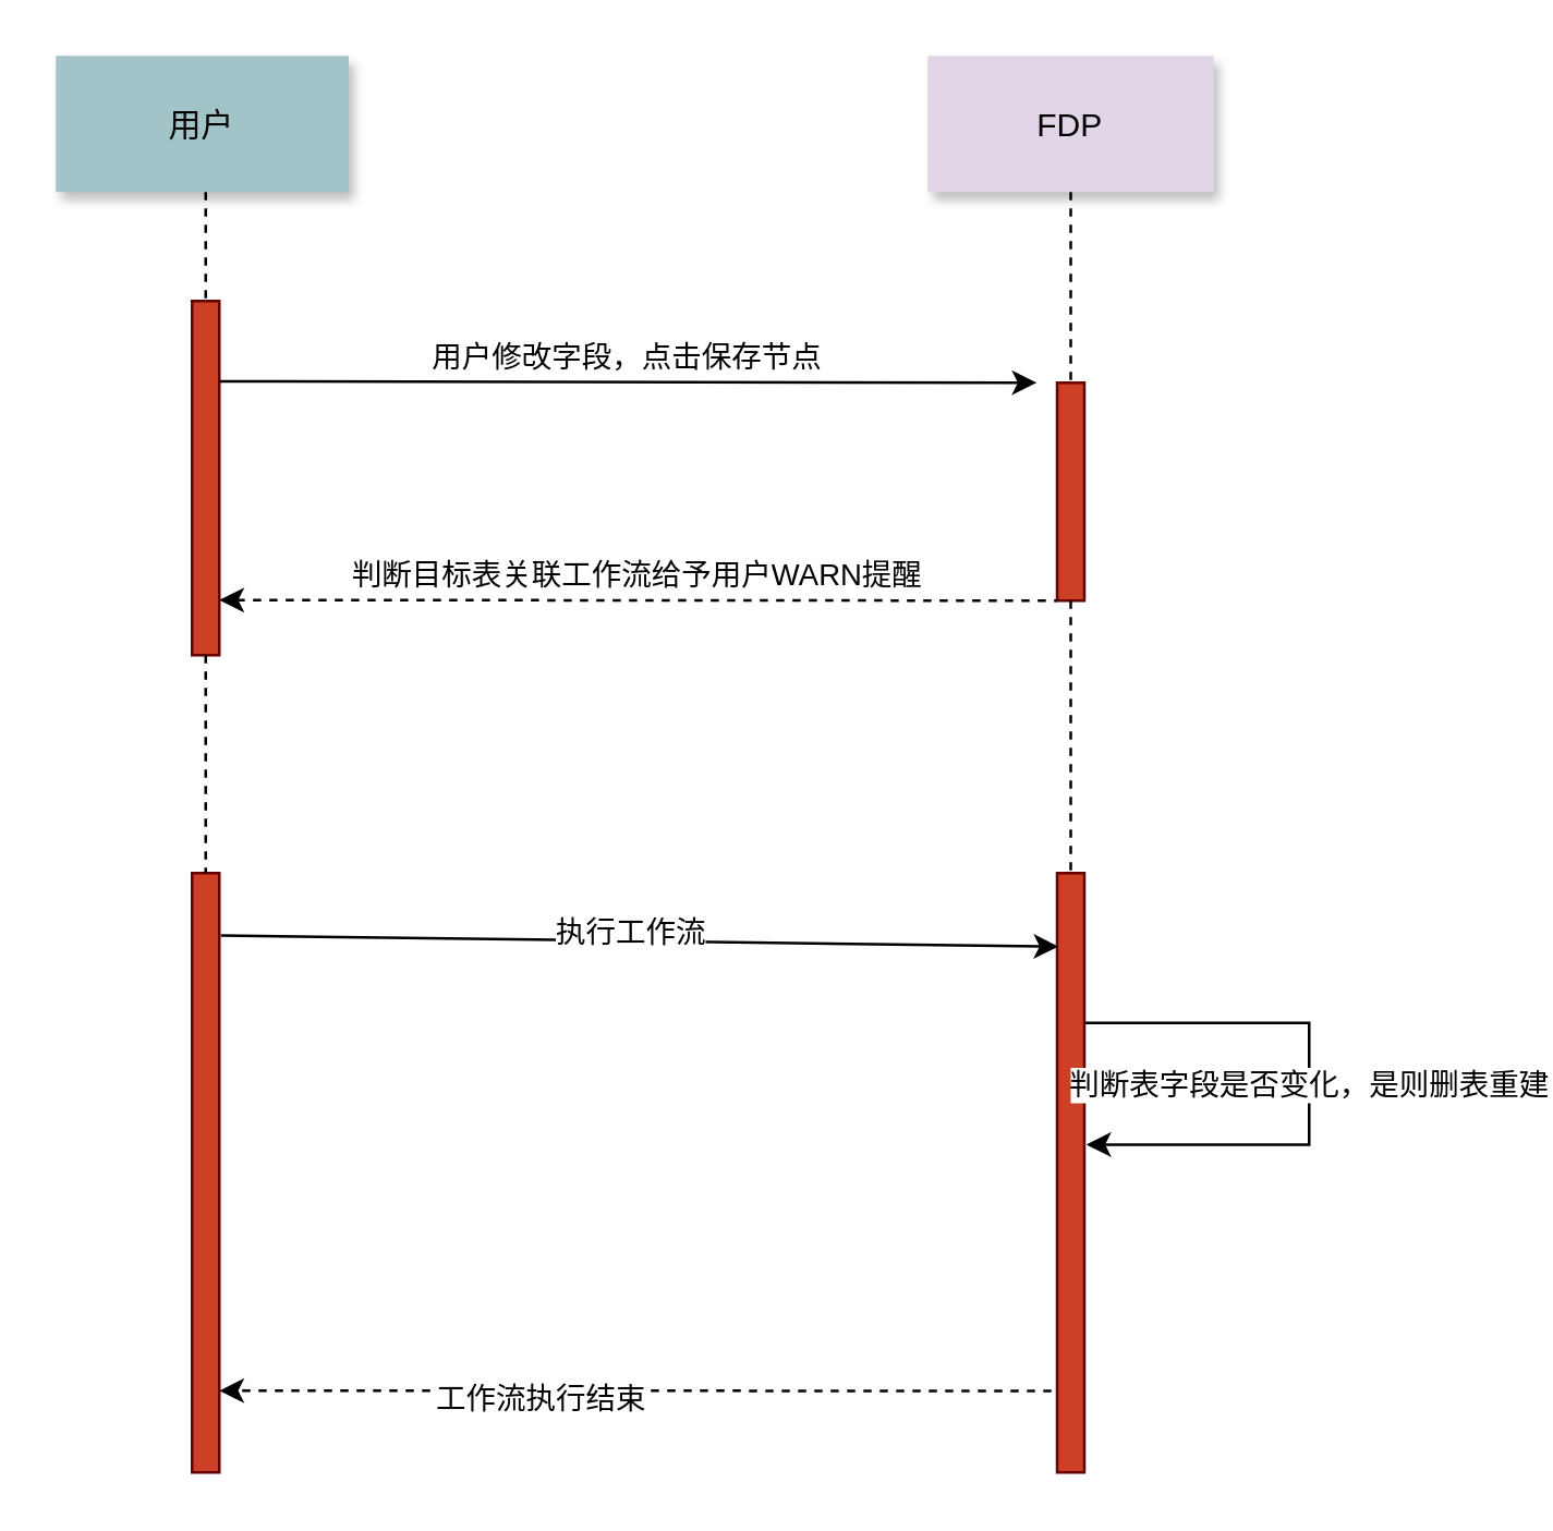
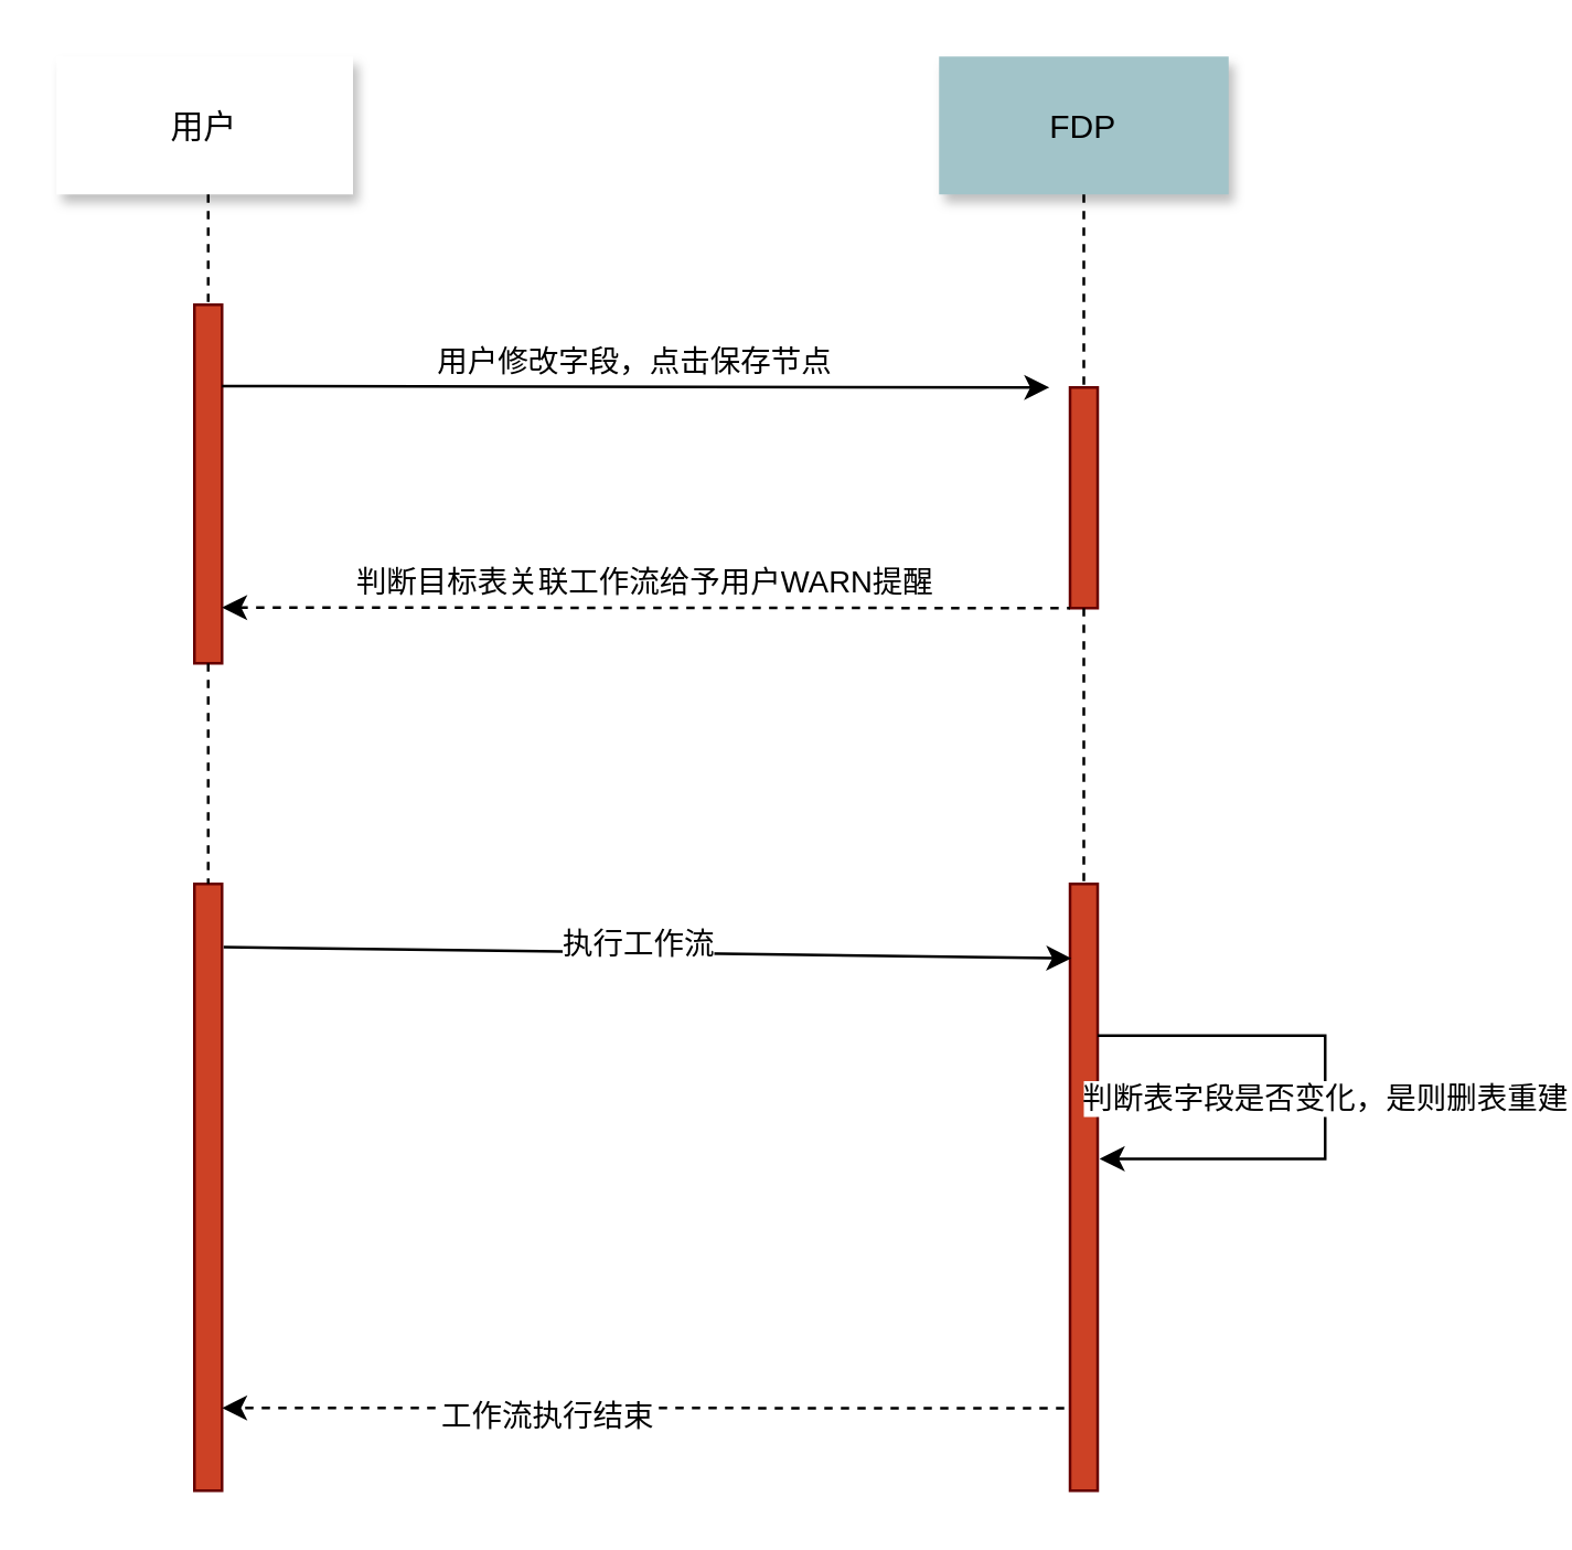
  <mxCell id="0" />
  <mxCell id="1" parent="0" />
  <mxCell id="2" value="" style="fillColor=#CC4125;strokeColor=#660000" parent="1" vertex="1"><mxGeometry x="70" y="110" width="10" height="130" as="geometry" /></mxCell>
- <mxCell id="3" value="用户" style="shadow=1;fillColor=#A2C4C9;strokeColor=none" parent="1" vertex="1"><mxGeometry x="20" y="20" width="107.5" height="50" as="geometry" /></mxCell>
+ <mxCell id="3" value="用户" style="shadow=1;fillColor=#ffffff;strokeColor=none;" parent="1" vertex="1"><mxGeometry x="20" y="20" width="107.5" height="50" as="geometry" /></mxCell>
  <mxCell id="4" value="" style="fillColor=#CC4125;strokeColor=#660000" parent="1" vertex="1"><mxGeometry x="387.5" y="140" width="10" height="80" as="geometry" /></mxCell>
- <mxCell id="5" value="FDP" style="shadow=1;fillColor=#e1d5e7;strokeColor=none;" parent="1" vertex="1"><mxGeometry x="340" y="20" width="105" height="50" as="geometry" /></mxCell>
+ <mxCell id="5" value="FDP" style="shadow=1;fillColor=#A2C4C9;strokeColor=none" parent="1" vertex="1"><mxGeometry x="340" y="20" width="105" height="50" as="geometry" /></mxCell>
  <mxCell id="6" value="" style="edgeStyle=none;endArrow=none;dashed=1" parent="1" source="5" target="4" edge="1"><mxGeometry x="447.335" y="165" width="100" height="100" as="geometry"><mxPoint x="392.259" y="70" as="sourcePoint" /><mxPoint x="392.576" y="125" as="targetPoint" /></mxGeometry></mxCell>
  <mxCell id="7" value="用户修改字段，点击保存节点" style="edgeStyle=none;verticalLabelPosition=top;verticalAlign=bottom" parent="1" edge="1"><mxGeometry x="220" y="92" width="100" height="100" as="geometry"><mxPoint x="80" y="139.5" as="sourcePoint" /><mxPoint x="380" y="140" as="targetPoint" /></mxGeometry></mxCell>
  <mxCell id="8" value="判断目标表关联工作流给予用户WARN提醒" style="edgeStyle=none;verticalLabelPosition=top;verticalAlign=bottom;endArrow=none;startArrow=classic;dashed=1;entryX=0;entryY=1;entryDx=0;entryDy=0;" parent="1" edge="1" target="4"><mxGeometry x="220" y="172.259" width="100" height="100" as="geometry"><mxPoint x="80" y="219.759" as="sourcePoint" /><mxPoint x="210" y="219.759" as="targetPoint" /></mxGeometry></mxCell>
  <mxCell id="9" value="" style="edgeStyle=elbowEdgeStyle;elbow=horizontal;endArrow=none;dashed=1" parent="1" source="3" target="2" edge="1"><mxGeometry x="230.0" y="310" width="100" height="100" as="geometry"><mxPoint x="100" y="370" as="sourcePoint" /><mxPoint x="200" y="270" as="targetPoint" /></mxGeometry></mxCell>
  <mxCell id="10" value="" style="fillColor=#CC4125;strokeColor=#660000" parent="1" vertex="1"><mxGeometry x="70" y="320" width="10" height="220" as="geometry" /></mxCell>
  <mxCell id="11" value="" style="edgeStyle=none;dashed=1;endArrow=none" parent="1" source="2" target="10" edge="1"><mxGeometry x="50" y="300" width="100" height="100" as="geometry"><mxPoint x="-80" y="360" as="sourcePoint" /><mxPoint x="20" y="260" as="targetPoint" /></mxGeometry></mxCell>
  <mxCell id="12" value="" style="fillColor=#CC4125;strokeColor=#660000" parent="1" vertex="1"><mxGeometry x="387.5" y="320" width="10" height="220" as="geometry" /></mxCell>
  <mxCell id="13" value="" style="edgeStyle=none;endArrow=none;dashed=1" parent="1" source="4" target="12" edge="1"><mxGeometry x="551.571" y="339.697" width="100" height="100" as="geometry"><mxPoint x="496.736" y="244.697" as="sourcePoint" /><mxPoint x="496.736" y="424.091" as="targetPoint" /></mxGeometry></mxCell>
  <mxCell id="14" value="" style="edgeStyle=elbowEdgeStyle;elbow=vertical;dashed=1;verticalLabelPosition=bottom;verticalAlign=top;exitX=-0.21;exitY=0.864;exitDx=0;exitDy=0;exitPerimeter=0;" parent="1" edge="1" source="12"><mxGeometry x="507.5" y="664.342" width="100" height="100" as="geometry"><mxPoint x="212.5" y="509.5" as="sourcePoint" /><mxPoint x="80" y="509.5" as="targetPoint" /><Array as="points" /></mxGeometry></mxCell>
  <mxCell id="15" value="工作流执行结束" style="edgeLabel;html=1;align=center;verticalAlign=middle;resizable=0;points=[];" vertex="1" connectable="0" parent="14"><mxGeometry relative="1" as="geometry"><mxPoint x="-35" y="2" as="offset" /></mxGeometry></mxCell>
  <mxCell id="16" value="" style="endArrow=classic;html=1;exitX=1.06;exitY=0.104;exitDx=0;exitDy=0;exitPerimeter=0;" edge="1" parent="1" source="10"><mxGeometry relative="1" as="geometry"><mxPoint x="90" y="350" as="sourcePoint" /><mxPoint x="388" y="347" as="targetPoint" /></mxGeometry></mxCell>
  <mxCell id="17" value="执行工作流" style="edgeLabel;html=1;align=center;verticalAlign=middle;resizable=0;points=[];" vertex="1" connectable="0" parent="16"><mxGeometry x="-0.021" y="3" relative="1" as="geometry"><mxPoint as="offset" /></mxGeometry></mxCell>
  <mxCell id="18" value="判断表字段是否变化，是则删表重建" style="edgeStyle=orthogonalEdgeStyle;rounded=0;orthogonalLoop=1;jettySize=auto;html=1;exitX=1;exitY=0.25;exitDx=0;exitDy=0;entryX=1.07;entryY=0.453;entryDx=0;entryDy=0;entryPerimeter=0;" edge="1" parent="1" source="12" target="12"><mxGeometry relative="1" as="geometry"><Array as="points"><mxPoint x="480" y="375" /><mxPoint x="480" y="420" /></Array></mxGeometry></mxCell>
